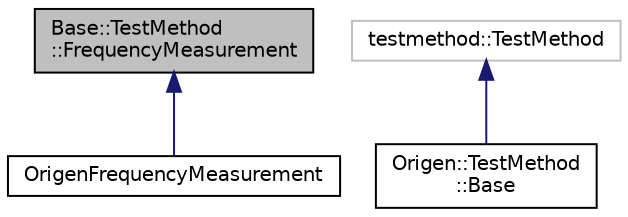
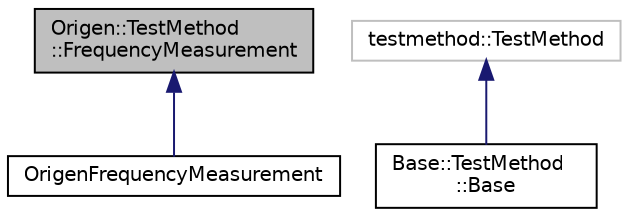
  digraph {
    node [color=black fillcolor=white fontname=Helvetica fontsize=10 shape=record style=filled]
    edge [color=midnightblue dir=back fontname=Helvetica fontsize=10 labelfontname=Helvetica labelfontsize=10 style=solid]
-   n1 [fillcolor=grey75 fontcolor=black height=0.2 label="Base::TestMethod\l::FrequencyMeasurement" width=0.4]
+   n1 [fillcolor=grey75 fontcolor=black height=0.2 label="Origen::TestMethod\l::FrequencyMeasurement" width=0.4]
    n2 [height=0.2 label=OrigenFrequencyMeasurement width=0.4]
-   n3 [height=0.2 label="Origen::TestMethod\l::Base" width=0.4]
+   n3 [height=0.2 label="Base::TestMethod\l::Base" width=0.4]
    n4 [color=grey75 height=0.2 label="testmethod::TestMethod" width=0.4]
    n1 -> n2
    n4 -> n3
  }
